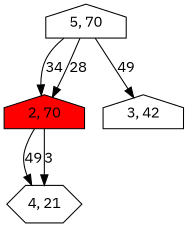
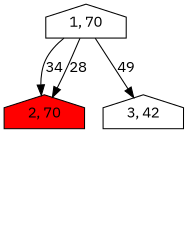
  digraph {
    fontname="IBM Plex Sans"
    node [fontname="IBM Plex Sans" shape=house]
    edge [fontname="IBM Plex Sans"]
-   n1 [label="5, 70"]
+   n1 [label="1, 70"]
    n2 [fillcolor=red label="2, 70" style=filled]
    n3 [label="3, 42"]
-   n4 [label="4, 21" shape=hexagon]
    n1 -> n2 [label=34]
    n1 -> n2 [label=28]
    n1 -> n3 [label=49]
-   n2 -> n4 [label=49]
-   n2 -> n4 [label=3]
  }
